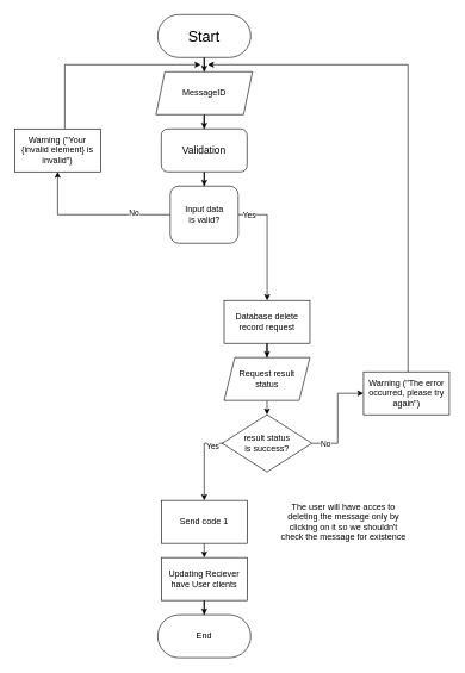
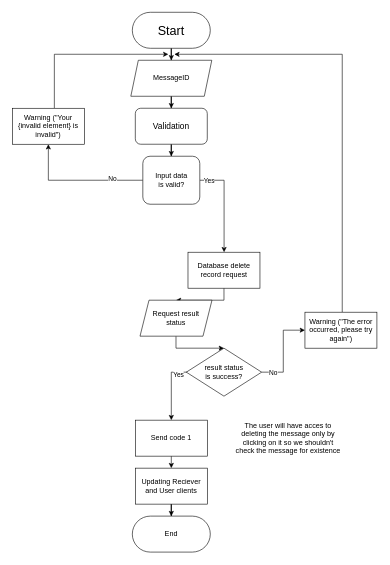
  <mxCell id="0" />
  <mxCell id="1" parent="0" />
  <mxCell id="2" style="edgeStyle=orthogonalEdgeStyle;rounded=0;orthogonalLoop=1;jettySize=auto;html=1;entryX=0.5;entryY=0;entryDx=0;entryDy=0;" edge="1" parent="1" source="3" target="5"><mxGeometry relative="1" as="geometry" /></mxCell>
  <mxCell id="3" value="&lt;font style=&quot;font-size: 21px;&quot;&gt;Start&lt;/font&gt;" style="rounded=1;whiteSpace=wrap;html=1;glass=0;shadow=0;arcSize=50;" vertex="1" parent="1"><mxGeometry x="220" y="20" width="130" height="60" as="geometry" /></mxCell>
  <mxCell id="4" value="" style="edgeStyle=orthogonalEdgeStyle;rounded=0;orthogonalLoop=1;jettySize=auto;html=1;" edge="1" parent="1" source="5" target="7"><mxGeometry relative="1" as="geometry" /></mxCell>
  <mxCell id="5" value="MessageID" style="shape=parallelogram;perimeter=parallelogramPerimeter;whiteSpace=wrap;html=1;fixedSize=1;size=12.5;" vertex="1" parent="1"><mxGeometry x="217.5" y="100" width="135" height="60" as="geometry" /></mxCell>
  <mxCell id="6" style="edgeStyle=orthogonalEdgeStyle;rounded=0;orthogonalLoop=1;jettySize=auto;html=1;entryX=0.5;entryY=0;entryDx=0;entryDy=0;" edge="1" parent="1" source="7" target="12"><mxGeometry relative="1" as="geometry" /></mxCell>
  <mxCell id="7" value="&lt;font style=&quot;font-size: 14px;&quot;&gt;Validation&lt;br&gt;&lt;/font&gt;" style="whiteSpace=wrap;html=1;rounded=1;" vertex="1" parent="1"><mxGeometry x="225" y="180" width="120" height="60" as="geometry" /></mxCell>
  <mxCell id="8" style="edgeStyle=orthogonalEdgeStyle;rounded=0;orthogonalLoop=1;jettySize=auto;html=1;entryX=0.5;entryY=0;entryDx=0;entryDy=0;" edge="1" parent="1" source="12"><mxGeometry relative="1" as="geometry"><Array as="points"><mxPoint x="373" y="300" /></Array><mxPoint x="373" y="420" as="targetPoint" /></mxGeometry></mxCell>
  <mxCell id="9" value="&lt;div&gt;Yes&lt;/div&gt;" style="edgeLabel;html=1;align=center;verticalAlign=middle;resizable=0;points=[];" vertex="1" connectable="0" parent="8"><mxGeometry x="-0.815" relative="1" as="geometry"><mxPoint as="offset" /></mxGeometry></mxCell>
  <mxCell id="10" style="edgeStyle=orthogonalEdgeStyle;rounded=0;orthogonalLoop=1;jettySize=auto;html=1;" edge="1" parent="1" source="12" target="14"><mxGeometry relative="1" as="geometry"><mxPoint x="90" y="200" as="targetPoint" /></mxGeometry></mxCell>
  <mxCell id="11" value="&lt;div&gt;No&lt;/div&gt;" style="edgeLabel;html=1;align=center;verticalAlign=middle;resizable=0;points=[];" vertex="1" connectable="0" parent="10"><mxGeometry x="-0.528" y="-3" relative="1" as="geometry"><mxPoint as="offset" /></mxGeometry></mxCell>
  <mxCell id="12" value="&lt;div&gt;Input data&lt;/div&gt;&lt;div&gt;is valid?&lt;br&gt;&lt;/div&gt;" style="whiteSpace=wrap;html=1;rounded=1;" vertex="1" parent="1"><mxGeometry x="237.5" y="260" width="95" height="80" as="geometry" /></mxCell>
  <mxCell id="13" style="edgeStyle=orthogonalEdgeStyle;rounded=0;orthogonalLoop=1;jettySize=auto;html=1;" edge="1" parent="1" source="14"><mxGeometry relative="1" as="geometry"><mxPoint x="280" y="90" as="targetPoint" /><Array as="points"><mxPoint x="90" y="90" /></Array></mxGeometry></mxCell>
  <mxCell id="14" value="Warning (&quot;Your {invalid element} is invalid&quot;)" style="rounded=0;whiteSpace=wrap;html=1;" vertex="1" parent="1"><mxGeometry x="20" y="180" width="120" height="60" as="geometry" /></mxCell>
  <mxCell id="15" style="edgeStyle=orthogonalEdgeStyle;rounded=0;orthogonalLoop=1;jettySize=auto;html=1;entryX=0.5;entryY=0;entryDx=0;entryDy=0;" edge="1" parent="1" source="16" target="18"><mxGeometry relative="1" as="geometry" /></mxCell>
  <mxCell id="16" value="Database delete record request" style="whiteSpace=wrap;html=1;" vertex="1" parent="1"><mxGeometry x="312.81" y="420" width="120" height="60" as="geometry" /></mxCell>
  <mxCell id="17" style="edgeStyle=orthogonalEdgeStyle;rounded=0;orthogonalLoop=1;jettySize=auto;html=1;exitX=0.5;exitY=1;exitDx=0;exitDy=0;entryX=0.5;entryY=0;entryDx=0;entryDy=0;" edge="1" parent="1" source="18" target="23"><mxGeometry relative="1" as="geometry" /></mxCell>
- <mxCell id="18" value="&lt;div&gt;Request result&lt;/div&gt;&lt;div&gt;status&lt;br&gt;&lt;/div&gt;" style="shape=parallelogram;perimeter=parallelogramPerimeter;whiteSpace=wrap;html=1;fixedSize=1;size=15;" vertex="1" parent="1"><mxGeometry x="312.81" y="500" width="120" height="60" as="geometry" /></mxCell>
+ <mxCell id="18" value="&lt;div&gt;Request result&lt;/div&gt;&lt;div&gt;status&lt;br&gt;&lt;/div&gt;" style="shape=parallelogram;perimeter=parallelogramPerimeter;whiteSpace=wrap;html=1;fixedSize=1;size=15;" vertex="1" parent="1"><mxGeometry x="232.81" y="500" width="120" height="60" as="geometry" /></mxCell>
  <mxCell id="19" style="edgeStyle=orthogonalEdgeStyle;rounded=0;orthogonalLoop=1;jettySize=auto;html=1;" edge="1" parent="1" source="23" target="25"><mxGeometry relative="1" as="geometry"><mxPoint x="535" y="280" as="targetPoint" /></mxGeometry></mxCell>
  <mxCell id="20" value="&lt;div&gt;No&lt;/div&gt;" style="edgeLabel;html=1;align=center;verticalAlign=middle;resizable=0;points=[];" vertex="1" connectable="0" parent="19"><mxGeometry x="-0.734" relative="1" as="geometry"><mxPoint as="offset" /></mxGeometry></mxCell>
  <mxCell id="21" value="" style="edgeStyle=orthogonalEdgeStyle;rounded=0;orthogonalLoop=1;jettySize=auto;html=1;entryX=0.5;entryY=0;entryDx=0;entryDy=0;" edge="1" parent="1"><mxGeometry relative="1" as="geometry"><mxPoint x="330" y="620" as="sourcePoint" /><mxPoint x="285" y="700" as="targetPoint" /><Array as="points"><mxPoint x="285" y="620" /></Array></mxGeometry></mxCell>
  <mxCell id="22" value="Yes" style="edgeLabel;html=1;align=center;verticalAlign=middle;resizable=0;points=[];" vertex="1" connectable="0" parent="21"><mxGeometry x="-0.46" y="3" relative="1" as="geometry"><mxPoint as="offset" /></mxGeometry></mxCell>
  <mxCell id="23" value="result status &lt;br&gt;is success?" style="rhombus;whiteSpace=wrap;html=1;" vertex="1" parent="1"><mxGeometry x="310" y="580" width="125.62" height="80" as="geometry" /></mxCell>
  <mxCell id="24" style="edgeStyle=orthogonalEdgeStyle;rounded=0;orthogonalLoop=1;jettySize=auto;html=1;" edge="1" parent="1" source="25"><mxGeometry relative="1" as="geometry"><mxPoint x="290" y="90" as="targetPoint" /><Array as="points"><mxPoint x="570" y="90" /></Array></mxGeometry></mxCell>
  <mxCell id="25" value="Warning (&quot;The error occurred, please try again&quot;)" style="rounded=0;whiteSpace=wrap;html=1;" vertex="1" parent="1"><mxGeometry x="507.81" y="520" width="120" height="60" as="geometry" /></mxCell>
  <mxCell id="26" style="edgeStyle=orthogonalEdgeStyle;rounded=0;orthogonalLoop=1;jettySize=auto;html=1;exitX=0.5;exitY=1;exitDx=0;exitDy=0;entryX=0.5;entryY=0;entryDx=0;entryDy=0;" edge="1" parent="1" source="27" target="29"><mxGeometry relative="1" as="geometry" /></mxCell>
  <mxCell id="27" value="Send code 1" style="whiteSpace=wrap;html=1;" vertex="1" parent="1"><mxGeometry x="225" y="700" width="120" height="60" as="geometry" /></mxCell>
  <mxCell id="28" style="edgeStyle=orthogonalEdgeStyle;rounded=0;orthogonalLoop=1;jettySize=auto;html=1;entryX=0.5;entryY=0;entryDx=0;entryDy=0;" edge="1" parent="1" source="29" target="30"><mxGeometry relative="1" as="geometry" /></mxCell>
- <mxCell id="29" value="Updating Reciever have User clients " style="whiteSpace=wrap;html=1;" vertex="1" parent="1"><mxGeometry x="225" y="780" width="120" height="60" as="geometry" /></mxCell>
+ <mxCell id="29" value="Updating Reciever and User clients " style="whiteSpace=wrap;html=1;" vertex="1" parent="1"><mxGeometry x="225" y="780" width="120" height="60" as="geometry" /></mxCell>
  <mxCell id="30" value="End" style="rounded=1;whiteSpace=wrap;html=1;glass=0;shadow=0;arcSize=50;" vertex="1" parent="1"><mxGeometry x="220" y="860" width="130" height="60" as="geometry" /></mxCell>
  <mxCell id="31" value="The user will have acces to deleting the message only by clicking on it so we shouldn't check the message for existence" style="text;html=1;align=center;verticalAlign=middle;whiteSpace=wrap;rounded=0;" vertex="1" parent="1"><mxGeometry x="390" y="677.5" width="180" height="105" as="geometry" /></mxCell>
